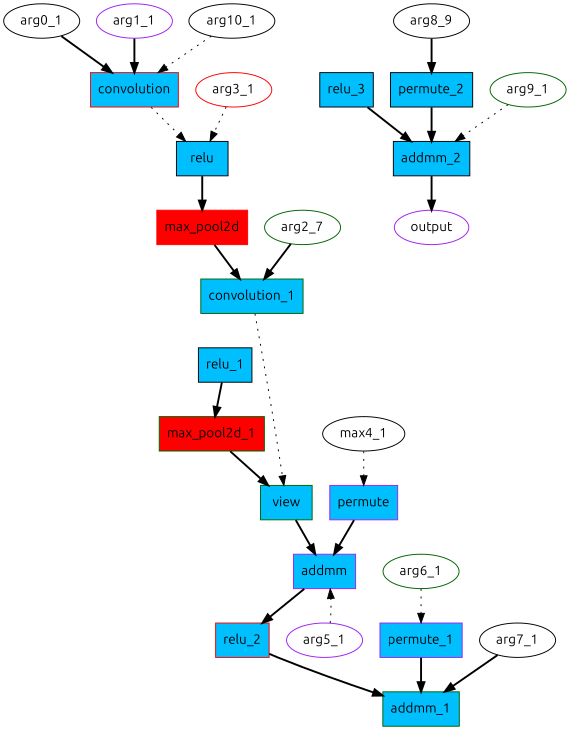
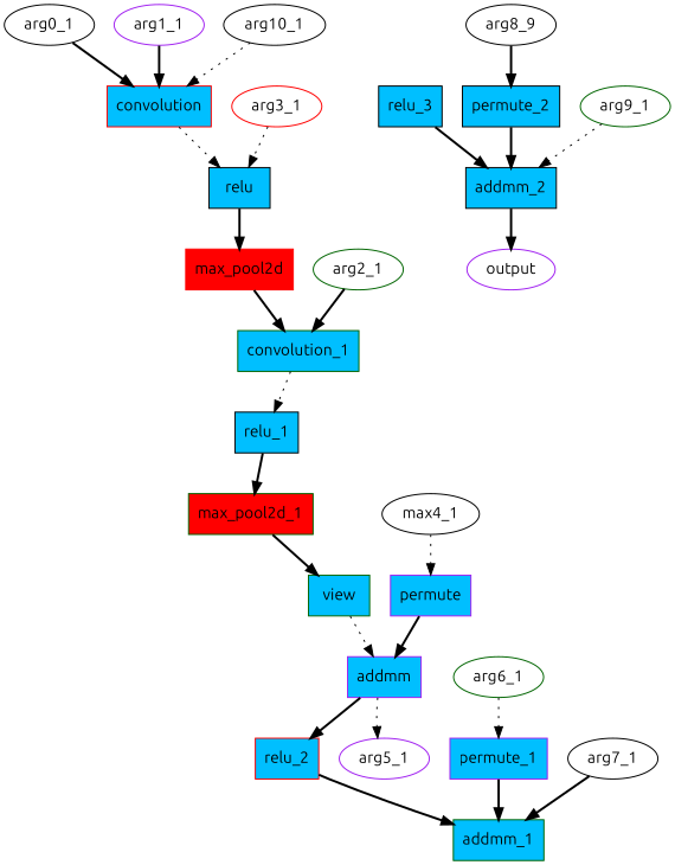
  digraph {
    fontname=Ubuntu
    node [color=black fillcolor=deepskyblue fontname=Ubuntu shape=box style=filled]
    edge [fontname=Ubuntu style=bold]
    arg0_1 [fillcolor=white shape=ellipse]
    convolution [color=red]
    relu
    max_pool2d [color=red fillcolor=red]
    arg1_1 [color=purple fillcolor=white shape=ellipse]
-   arg2_1 [color=darkgreen fillcolor=white shape=ellipse label=arg2_7]
+   arg2_1 [color=darkgreen fillcolor=white shape=ellipse]
    convolution_1 [color=darkgreen]
    relu_1
    max_pool2d_1 [color=darkgreen fillcolor=red]
    arg3_1 [color=red fillcolor=white shape=ellipse]
    n11 [fillcolor=white label=max4_1 shape=ellipse]
    permute [color=purple]
    addmm [color=purple]
    relu_2 [color=red]
    arg5_1 [color=purple fillcolor=white shape=ellipse]
    addmm_1 [color=darkgreen]
    arg6_1 [color=darkgreen fillcolor=white shape=ellipse]
    permute_1 [color=purple]
    arg7_1 [fillcolor=white shape=ellipse]
    relu_3
    addmm_2
    n22 [fillcolor=white label=arg8_9 shape=ellipse]
    permute_2
    output [color=purple fillcolor=white shape=ellipse]
    arg9_1 [color=darkgreen fillcolor=white shape=ellipse]
    arg10_1 [fillcolor=white shape=ellipse]
    view [color=darkgreen]
    arg0_1 -> convolution
    convolution -> relu [style=dotted]
    relu -> max_pool2d
    max_pool2d -> convolution_1
    arg1_1 -> convolution
    arg2_1 -> convolution_1
-   convolution_1 -> view [style=dotted]
+   convolution_1 -> relu_1 [style=dotted]
    relu_1 -> max_pool2d_1
    max_pool2d_1 -> view
    arg3_1 -> relu [style=dotted]
    n11 -> permute [style=dotted]
    permute -> addmm
    addmm -> relu_2
    relu_2 -> addmm_1
-   arg5_1 -> addmm [style=dotted]
+   addmm -> arg5_1 [style=dotted]
    arg6_1 -> permute_1 [style=dotted]
    permute_1 -> addmm_1
    arg7_1 -> addmm_1
    relu_3 -> addmm_2
    addmm_2 -> output
    n22 -> permute_2
    permute_2 -> addmm_2
    arg9_1 -> addmm_2 [style=dotted]
    arg10_1 -> convolution [style=dotted]
-   view -> addmm
+   view -> addmm [style=dotted]
  }
